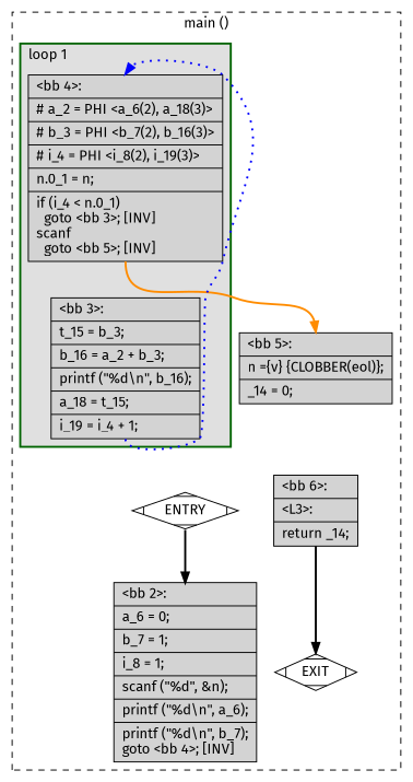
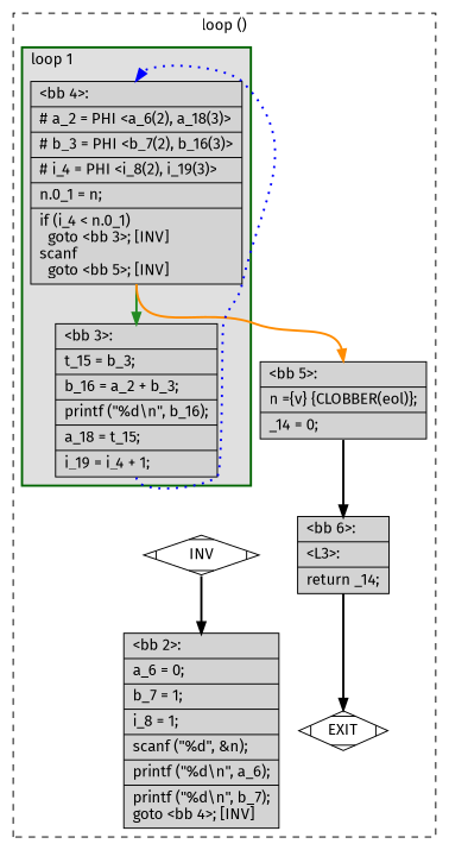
  digraph {
    fontname="Fira Sans"
    node [fillcolor=lightgrey fontname="Fira Sans" shape=record style=filled]
    edge [color=black constraint=true fontname="Fira Sans" headport=n style="solid,bold" tailport=s weight=10]
    n1 [label="{\<bb\ 4\>:\l|#\ a_2\ =\ PHI\ \<a_6(2),\ a_18(3)\>\l|#\ b_3\ =\ PHI\ \<b_7(2),\ b_16(3)\>\l|#\ i_4\ =\ PHI\ \<i_8(2),\ i_19(3)\>\l|n.0_1\ =\ n;\l|if\ (i_4\ \<\ n.0_1)\l\ \ goto\ \<bb\ 3\>;\ [INV]\lscanf\l\ \ goto\ \<bb\ 5\>;\ [INV]\l}"]
    n2 [label="{\<bb\ 3\>:\l|t_15\ =\ b_3;\l|b_16\ =\ a_2\ +\ b_3;\l|printf\ (\"%d\\n\",\ b_16);\l|a_18\ =\ t_15;\l|i_19\ =\ i_4\ +\ 1;\l}"]
    n3 [label="{\<bb\ 5\>:\l|n\ =\{v\}\ \{CLOBBER(eol)\};\l|_14\ =\ 0;\l}"]
-   n4 [fillcolor=white label=ENTRY shape=Mdiamond]
+   n4 [fillcolor=white label=INV shape=Mdiamond]
    n5 [fillcolor=white label=EXIT shape=Mdiamond]
    n6 [label="{\<bb\ 2\>:\l|a_6\ =\ 0;\l|b_7\ =\ 1;\l|i_8\ =\ 1;\l|scanf\ (\"%d\",\ &n);\l|printf\ (\"%d\\n\",\ a_6);\l|printf\ (\"%d\\n\",\ b_7);\lgoto\ \<bb\ 4\>;\ [INV]\l}"]
    n7 [label="{\<bb\ 6\>:\l|\<L3\>:\l|return\ _14;\l}"]
    subgraph cluster_1 {
      color=black
-     label="main ()"
+     label="loop ()"
      style=dashed
      n3
      n4
      n5
      n6
      n7
      subgraph cluster_2 {
        color=darkgreen
        fillcolor=grey88
        label="loop 1"
        labeljust=l
        penwidth=2
        style=filled
        n1
        n2
      }
    }
+   n1 -> n2 [color=forestgreen]
    n1 -> n3 [color=darkorange]
    n2 -> n1 [color=blue constraint=false style="dotted,bold"]
+   n3 -> n7 [weight=100]
    n4 -> n5 [style=invis color="" weight=""]
    n4 -> n6 [weight=100]
    n7 -> n5
  }
